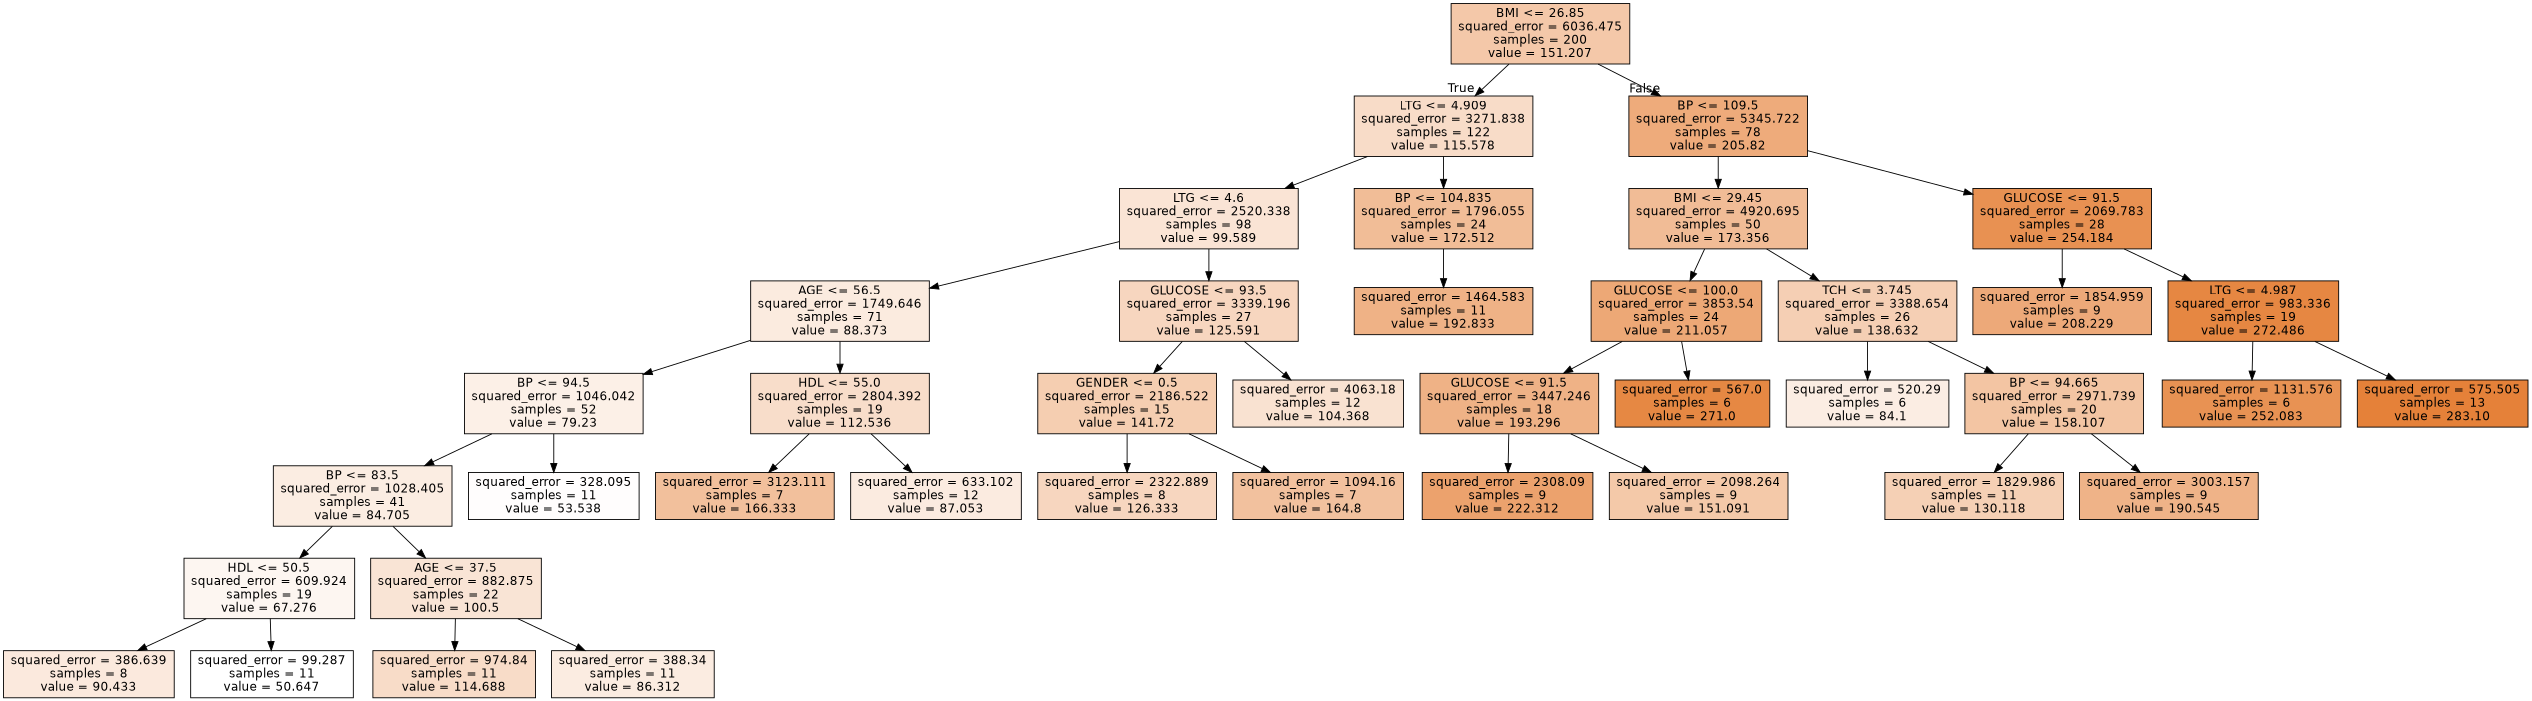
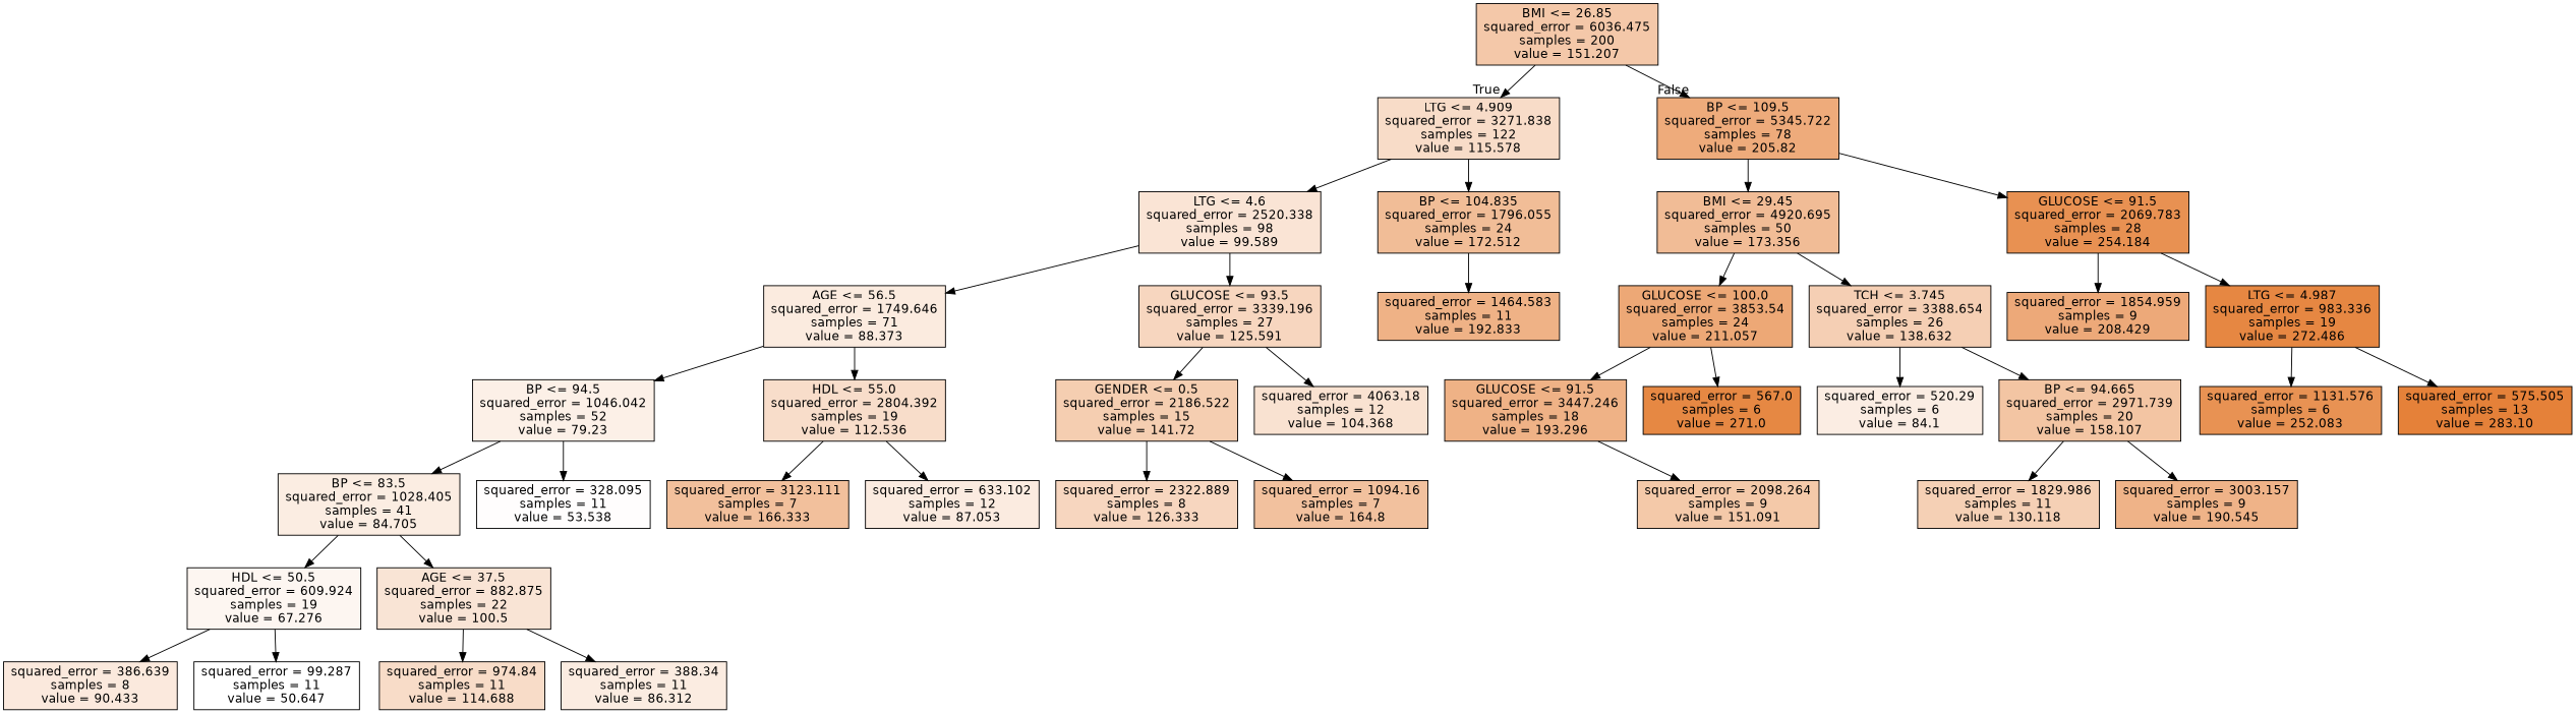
  digraph {
    node [color=black fillcolor="#f8dcc8" fontname=helvetica shape=box style=filled]
    edge [fontname=helvetica]
    n1 [fillcolor="#f4c8a9" label="BMI <= 26.85\nsquared_error = 6036.475\nsamples = 200\nvalue = 151.207"]
    n2 [label="LTG <= 4.909\nsquared_error = 3271.838\nsamples = 122\nvalue = 115.578"]
    n3 [fillcolor="#eeab7b" label="BP <= 109.5\nsquared_error = 5345.722\nsamples = 78\nvalue = 205.82"]
    n4 [fillcolor="#fae4d5" label="LTG <= 4.6\nsquared_error = 2520.338\nsamples = 98\nvalue = 99.589"]
    n5 [fillcolor="#f1bd97" label="BP <= 104.835\nsquared_error = 1796.055\nsamples = 24\nvalue = 172.512"]
    n6 [fillcolor="#f1bc96" label="BMI <= 29.45\nsquared_error = 4920.695\nsamples = 50\nvalue = 173.356"]
    n7 [fillcolor="#e89152" label="GLUCOSE <= 91.5\nsquared_error = 2069.783\nsamples = 28\nvalue = 254.184"]
    n8 [fillcolor="#fbebdf" label="AGE <= 56.5\nsquared_error = 1749.646\nsamples = 71\nvalue = 88.373"]
    n9 [fillcolor="#f7d6bf" label="GLUCOSE <= 93.5\nsquared_error = 3339.196\nsamples = 27\nvalue = 125.591"]
    n10 [fillcolor="#efb286" label="squared_error = 1464.583\nsamples = 11\nvalue = 192.833"]
    n11 [fillcolor="#fcf0e7" label="BP <= 94.5\nsquared_error = 1046.042\nsamples = 52\nvalue = 79.23"]
    n12 [fillcolor="#f8ddca" label="HDL <= 55.0\nsquared_error = 2804.392\nsamples = 19\nvalue = 112.536"]
    n13 [fillcolor="#f5ceb1" label="GENDER <= 0.5\nsquared_error = 2186.522\nsamples = 15\nvalue = 141.72"]
    n14 [fillcolor="#f9e2d1" label="squared_error = 4063.18\nsamples = 12\nvalue = 104.368"]
    n15 [fillcolor="#fbede2" label="BP <= 83.5\nsquared_error = 1028.405\nsamples = 41\nvalue = 84.705"]
    n16 [fillcolor="#fffdfd" label="squared_error = 328.095\nsamples = 11\nvalue = 53.538"]
    n17 [fillcolor="#f2c09c" label="squared_error = 3123.111\nsamples = 7\nvalue = 166.333"]
    n18 [fillcolor="#fbebe0" label="squared_error = 633.102\nsamples = 12\nvalue = 87.053"]
    n19 [fillcolor="#fdf6f1" label="HDL <= 50.5\nsquared_error = 609.924\nsamples = 19\nvalue = 67.276"]
    n20 [fillcolor="#f9e4d5" label="AGE <= 37.5\nsquared_error = 882.875\nsamples = 22\nvalue = 100.5"]
    n21 [fillcolor="#fbe9dd" label="squared_error = 386.639\nsamples = 8\nvalue = 90.433"]
    n22 [fillcolor="#ffffff" label="squared_error = 99.287\nsamples = 11\nvalue = 50.647"]
    n23 [label="squared_error = 974.84\nsamples = 11\nvalue = 114.688"]
    n24 [fillcolor="#fbece1" label="squared_error = 388.34\nsamples = 11\nvalue = 86.312"]
    n25 [fillcolor="#f7d6bf" label="squared_error = 2322.889\nsamples = 8\nvalue = 126.333"]
    n26 [fillcolor="#f2c19e" label="squared_error = 1094.16\nsamples = 7\nvalue = 164.8"]
    n27 [fillcolor="#eda876" label="GLUCOSE <= 100.0\nsquared_error = 3853.54\nsamples = 24\nvalue = 211.057"]
    n28 [fillcolor="#f5cfb4" label="TCH <= 3.745\nsquared_error = 3388.654\nsamples = 26\nvalue = 138.632"]
-   n29 [fillcolor="#eda979" label="squared_error = 1854.959\nsamples = 9\nvalue = 208.229"]
+   n29 [fillcolor="#eda979" label="squared_error = 1854.959\nsamples = 9\nvalue = 208.429"]
    n30 [fillcolor="#e68742" label="LTG <= 4.987\nsquared_error = 983.336\nsamples = 19\nvalue = 272.486"]
    n31 [fillcolor="#efb286" label="GLUCOSE <= 91.5\nsquared_error = 3447.246\nsamples = 18\nvalue = 193.296"]
    n32 [fillcolor="#e68843" label="squared_error = 567.0\nsamples = 6\nvalue = 271.0"]
    n33 [fillcolor="#fbede3" label="squared_error = 520.29\nsamples = 6\nvalue = 84.1"]
    n34 [fillcolor="#f3c5a3" label="BP <= 94.665\nsquared_error = 2971.739\nsamples = 20\nvalue = 158.107"]
-   n35 [fillcolor="#eca26d" label="squared_error = 2308.09\nsamples = 9\nvalue = 222.312"]
    n36 [fillcolor="#f4c9a9" label="squared_error = 2098.264\nsamples = 9\nvalue = 151.091"]
    n37 [fillcolor="#f5d0b5" label="squared_error = 1829.986\nsamples = 11\nvalue = 130.118"]
    n38 [fillcolor="#efb388" label="squared_error = 3003.157\nsamples = 9\nvalue = 190.545"]
    n39 [fillcolor="#e89253" label="squared_error = 1131.576\nsamples = 6\nvalue = 252.083"]
    n40 [fillcolor="#e58139" label="squared_error = 575.505\nsamples = 13\nvalue = 283.10"]
    n1 -> n2 [headlabel=True labelangle=45 labeldistance=2.5]
    n1 -> n3 [headlabel=False labelangle=-45 labeldistance=2.5]
    n2 -> n4
    n2 -> n5
    n3 -> n6
    n3 -> n7
    n4 -> n8
    n4 -> n9
    n5 -> n10
    n6 -> n27
    n6 -> n28
    n7 -> n29
    n7 -> n30
    n8 -> n11
    n8 -> n12
    n9 -> n13
    n9 -> n14
    n11 -> n15
    n11 -> n16
    n12 -> n17
    n12 -> n18
    n13 -> n25
    n13 -> n26
    n15 -> n19
    n15 -> n20
    n19 -> n21
    n19 -> n22
    n20 -> n23
    n20 -> n24
    n27 -> n31
    n27 -> n32
    n28 -> n33
    n28 -> n34
    n30 -> n39
    n30 -> n40
-   n31 -> n35
    n31 -> n36
    n34 -> n37
    n34 -> n38
  }
